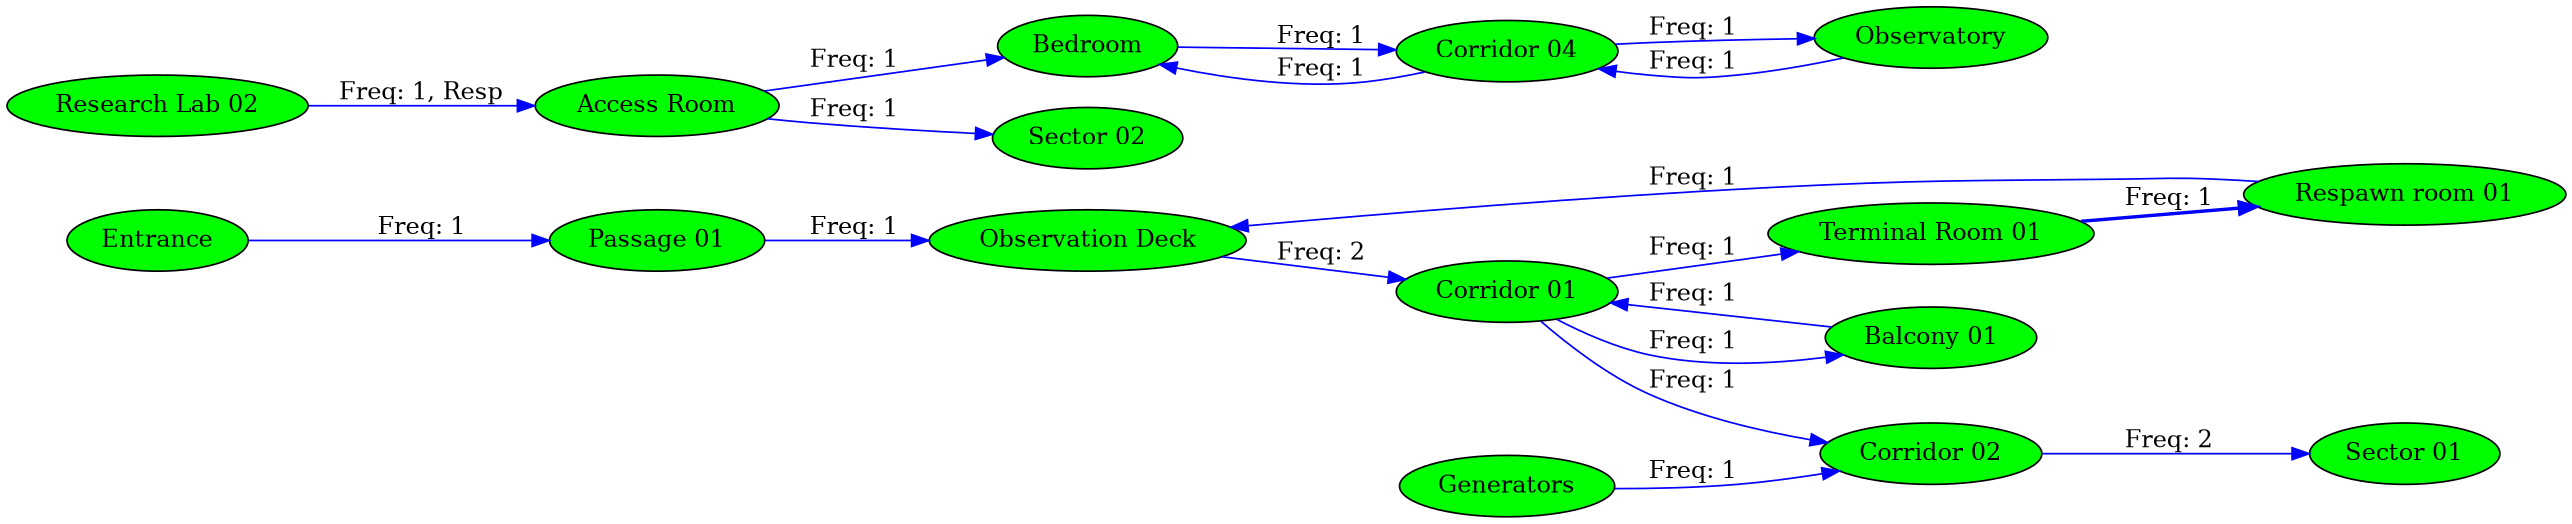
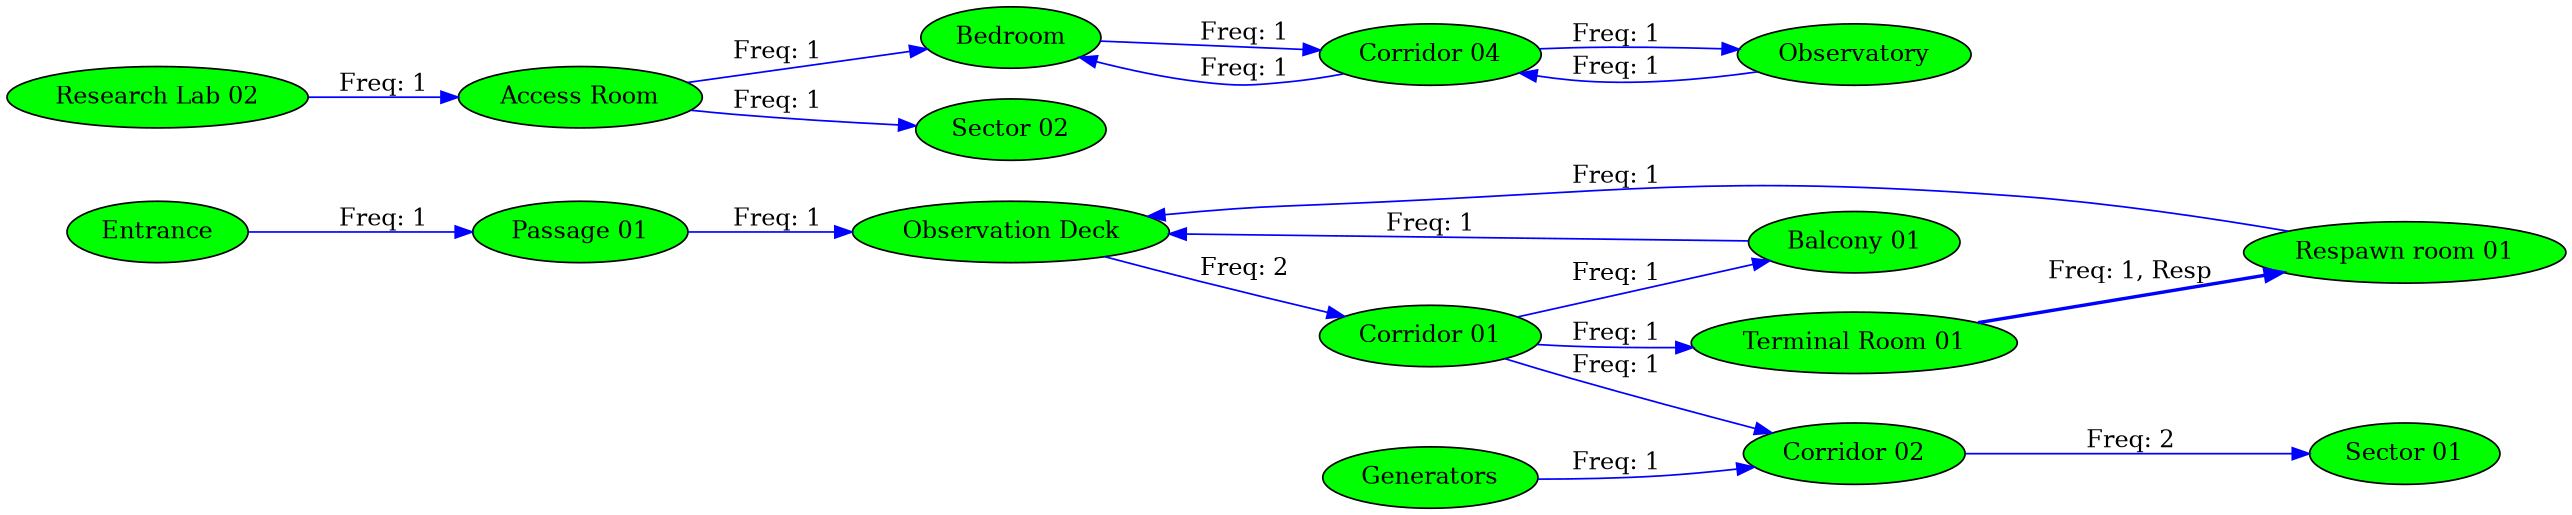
  digraph {
    rankdir=LR
    node [fillcolor=green style=filled]
    edge [color=blue constraint=true]
    n1 [label=Entrance]
    n2 [label="Passage 01"]
    n3 [label="Observation Deck"]
    n4 [label="Corridor 01"]
    n5 [label="Terminal Room 01"]
    n6 [label="Balcony 01"]
    n7 [label="Corridor 02"]
    n8 [label="Respawn room 01"]
    n9 [label="Sector 01"]
    n10 [label=Generators]
    n11 [label="Research Lab 02"]
    n12 [label="Access Room"]
    n13 [label=Bedroom]
    n14 [label="Sector 02"]
    n15 [label="Corridor 04"]
    n16 [label=Observatory]
    n1 -> n2 [label="Freq: 1"]
    n2 -> n3 [label="Freq: 1"]
    n3 -> n4 [label="Freq: 2"]
    n4 -> n5 [label="Freq: 1"]
    n4 -> n6 [label="Freq: 1"]
    n4 -> n7 [label="Freq: 1"]
-   n5 -> n8 [label="Freq: 1" style=bold]
-   n6 -> n4 [label="Freq: 1"]
+   n5 -> n8 [label="Freq: 1, Resp" style=bold]
+   n6 -> n3 [label="Freq: 1"]
    n7 -> n9 [label="Freq: 2"]
    n8 -> n3 [label="Freq: 1"]
    n10 -> n7 [label="Freq: 1"]
-   n11 -> n12 [label="Freq: 1, Resp"]
+   n11 -> n12 [label="Freq: 1"]
    n12 -> n13 [label="Freq: 1"]
    n12 -> n14 [label="Freq: 1"]
    n13 -> n15 [label="Freq: 1"]
    n15 -> n13 [label="Freq: 1"]
    n15 -> n16 [label="Freq: 1"]
    n16 -> n15 [label="Freq: 1"]
  }
